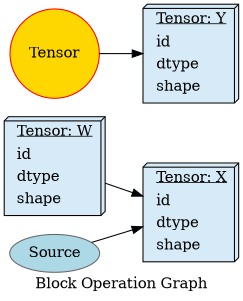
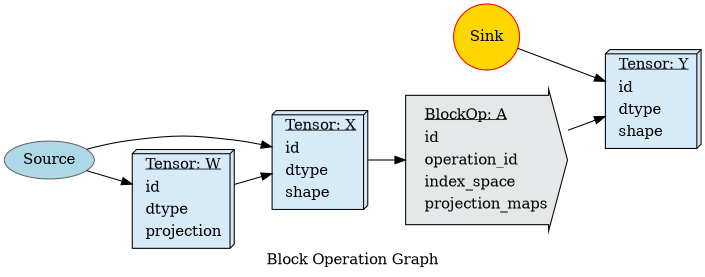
  digraph {
    label="Block Operation Graph"
    rankdir=LR
    node [fillcolor="#D6EAF8" shape=box3d style=filled]
    n1 [label=<       <table border="0" align="left">         <tr><td align="left"><u>Tensor: X</u></td></tr>         <tr><td align="left">id</td></tr>         <tr><td align="left">dtype</td></tr>         <tr><td align="left">shape</td></tr>         </table>     >]
+   n2 [fillcolor="#E5E8E8" label=<       <table border="0" align="left">         <tr><td align="left"><u>BlockOp: A</u></td></tr>         <tr><td align="left">id</td></tr>         <tr><td port="operation" align="left">operation_id</td></tr>         <tr><td align="left">index_space</td></tr>         <tr><td align="left">projection_maps</td></tr>         </table>     > margin=0.2 shape=rarrow]
    n3 [label=<       <table border="0" align="left">         <tr><td align="left"><u>Tensor: Y</u></td></tr>         <tr><td align="left">id</td></tr>         <tr><td align="left">dtype</td></tr>         <tr><td align="left">shape</td></tr>         </table>     >]
-   n4 [label=<       <table border="0" align="left">         <tr><td align="left"><u>Tensor: W</u></td></tr>         <tr><td align="left">id</td></tr>         <tr><td align="left">dtype</td></tr>         <tr><td align="left">shape</td></tr>         </table>     >]
-   Sink [color=red fillcolor=gold shape=circle label=Tensor]
+   n4 [label=<       <table border="0" align="left">         <tr><td align="left"><u>Tensor: W</u></td></tr>         <tr><td align="left">id</td></tr>         <tr><td align="left">dtype</td></tr>         <tr><td align="left">projection</td></tr>         </table>     >]
+   Sink [color=red fillcolor=gold shape=circle]
    Source [color=gray40 fillcolor=lightblue shape=ellipse]
+   n1 -> n2
+   n2 -> n3
    n4 -> n1
    Sink -> n3
    Source -> n1
+   Source -> n4
  }
